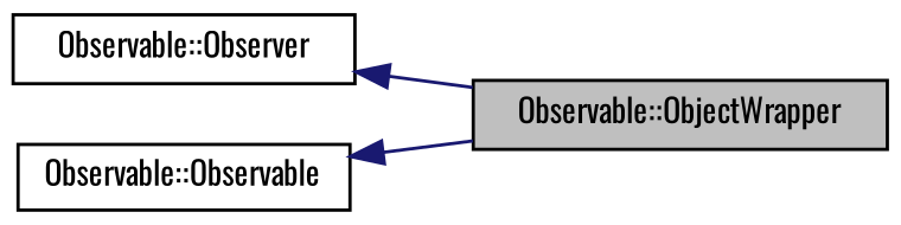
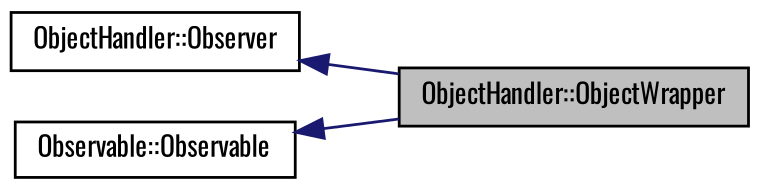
  digraph {
    fontname=Oswald
    rankdir=LR
    node [color=black fillcolor=white fontname=Oswald fontsize=10 shape=record style=filled]
    edge [color=midnightblue dir=back fontname=Oswald fontsize=10 labelfontname=Helvetica labelfontsize=10 style=solid]
-   n1 [fillcolor=grey75 fontcolor=black height=0.2 label="Observable::ObjectWrapper" width=0.4]
-   n2 [height=0.2 label="Observable::Observer" width=0.4]
+   n1 [fillcolor=grey75 fontcolor=black height=0.2 label="ObjectHandler::ObjectWrapper" width=0.4]
+   n2 [height=0.2 label="ObjectHandler::Observer" width=0.4]
    n3 [height=0.2 label="Observable::Observable" width=0.4]
    n2 -> n1
    n3 -> n1
  }
